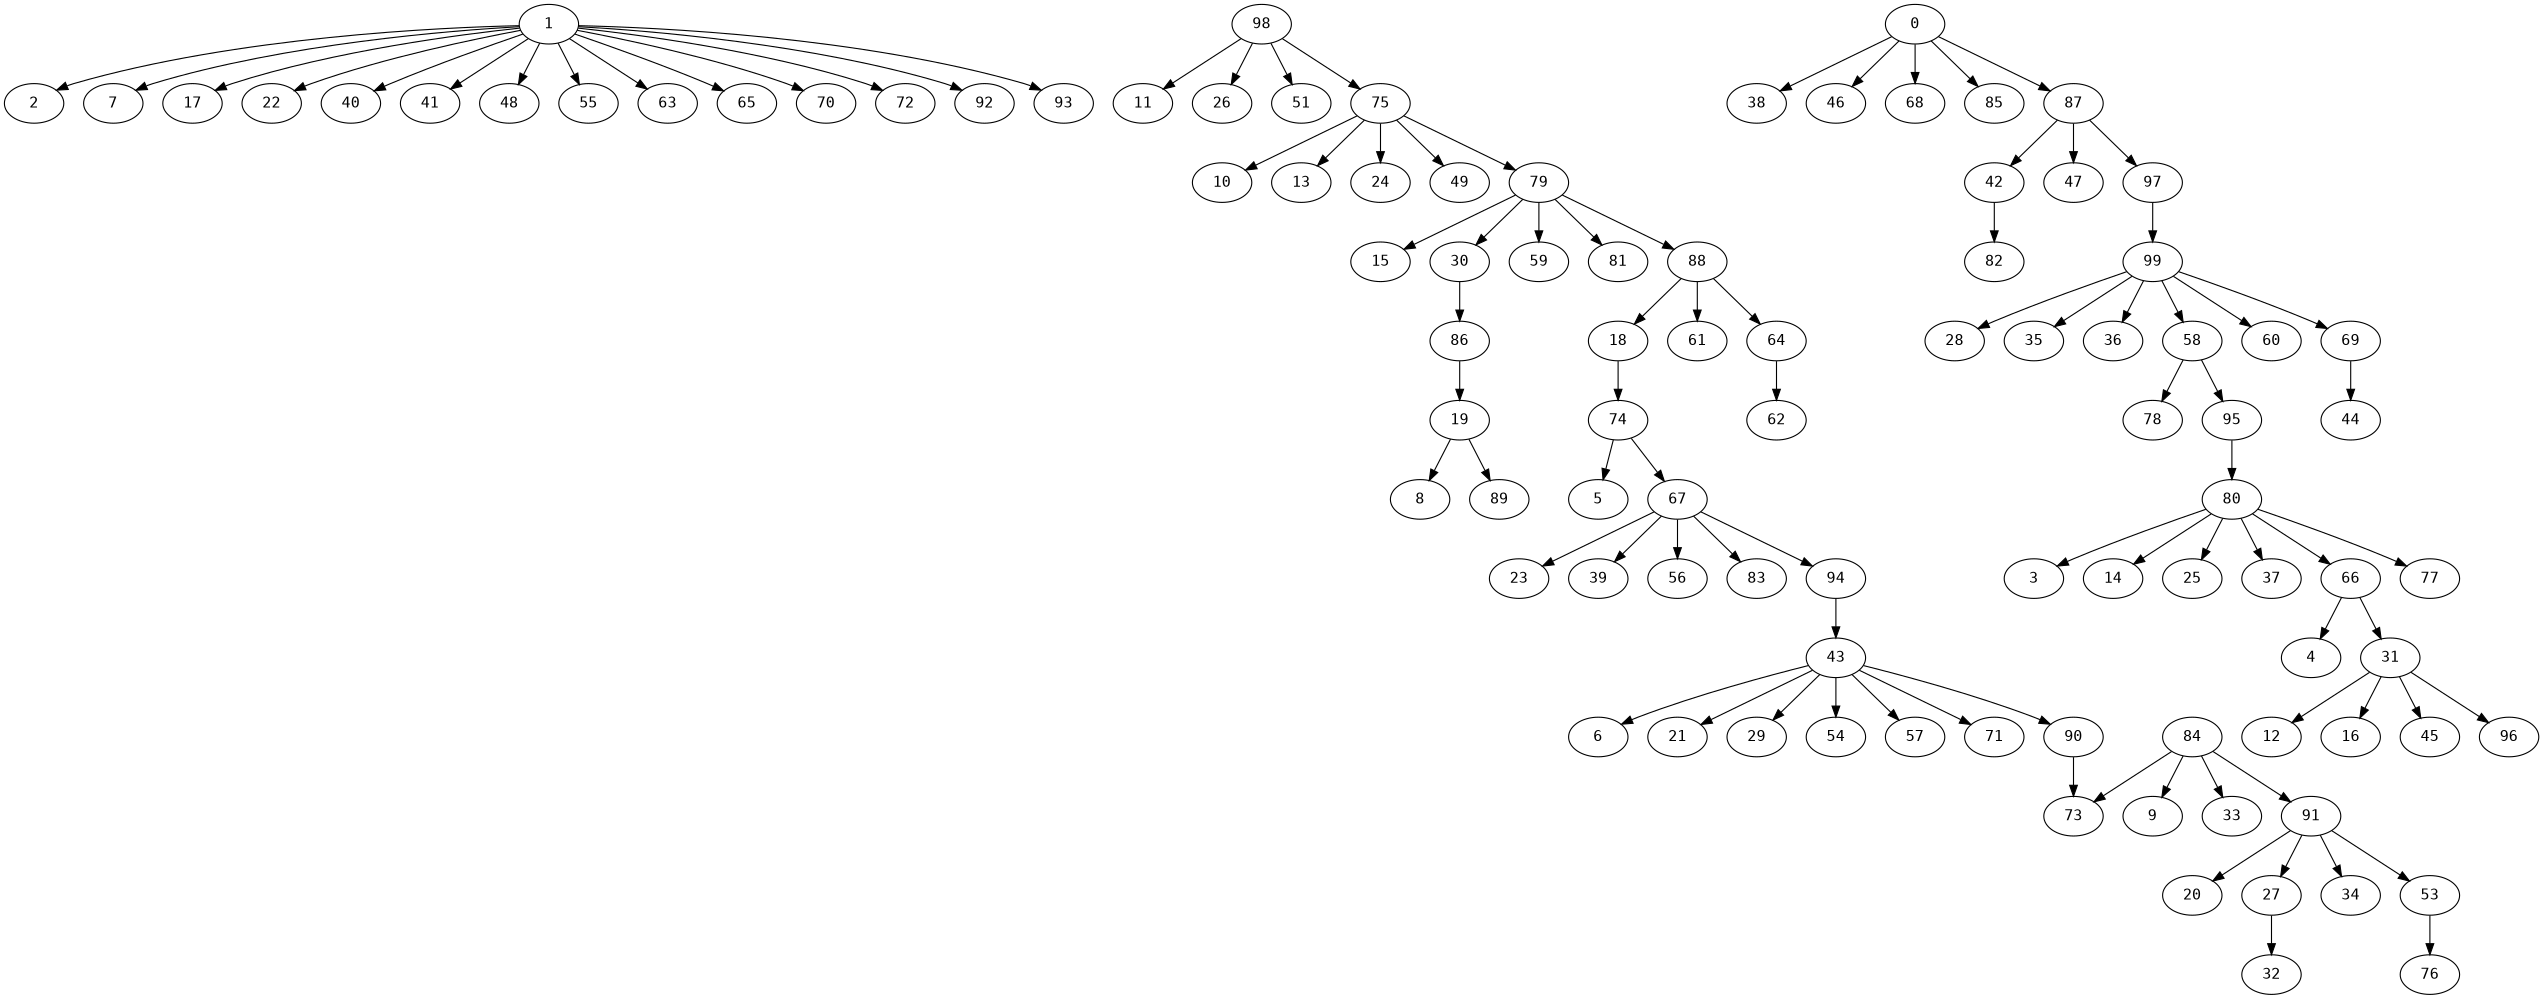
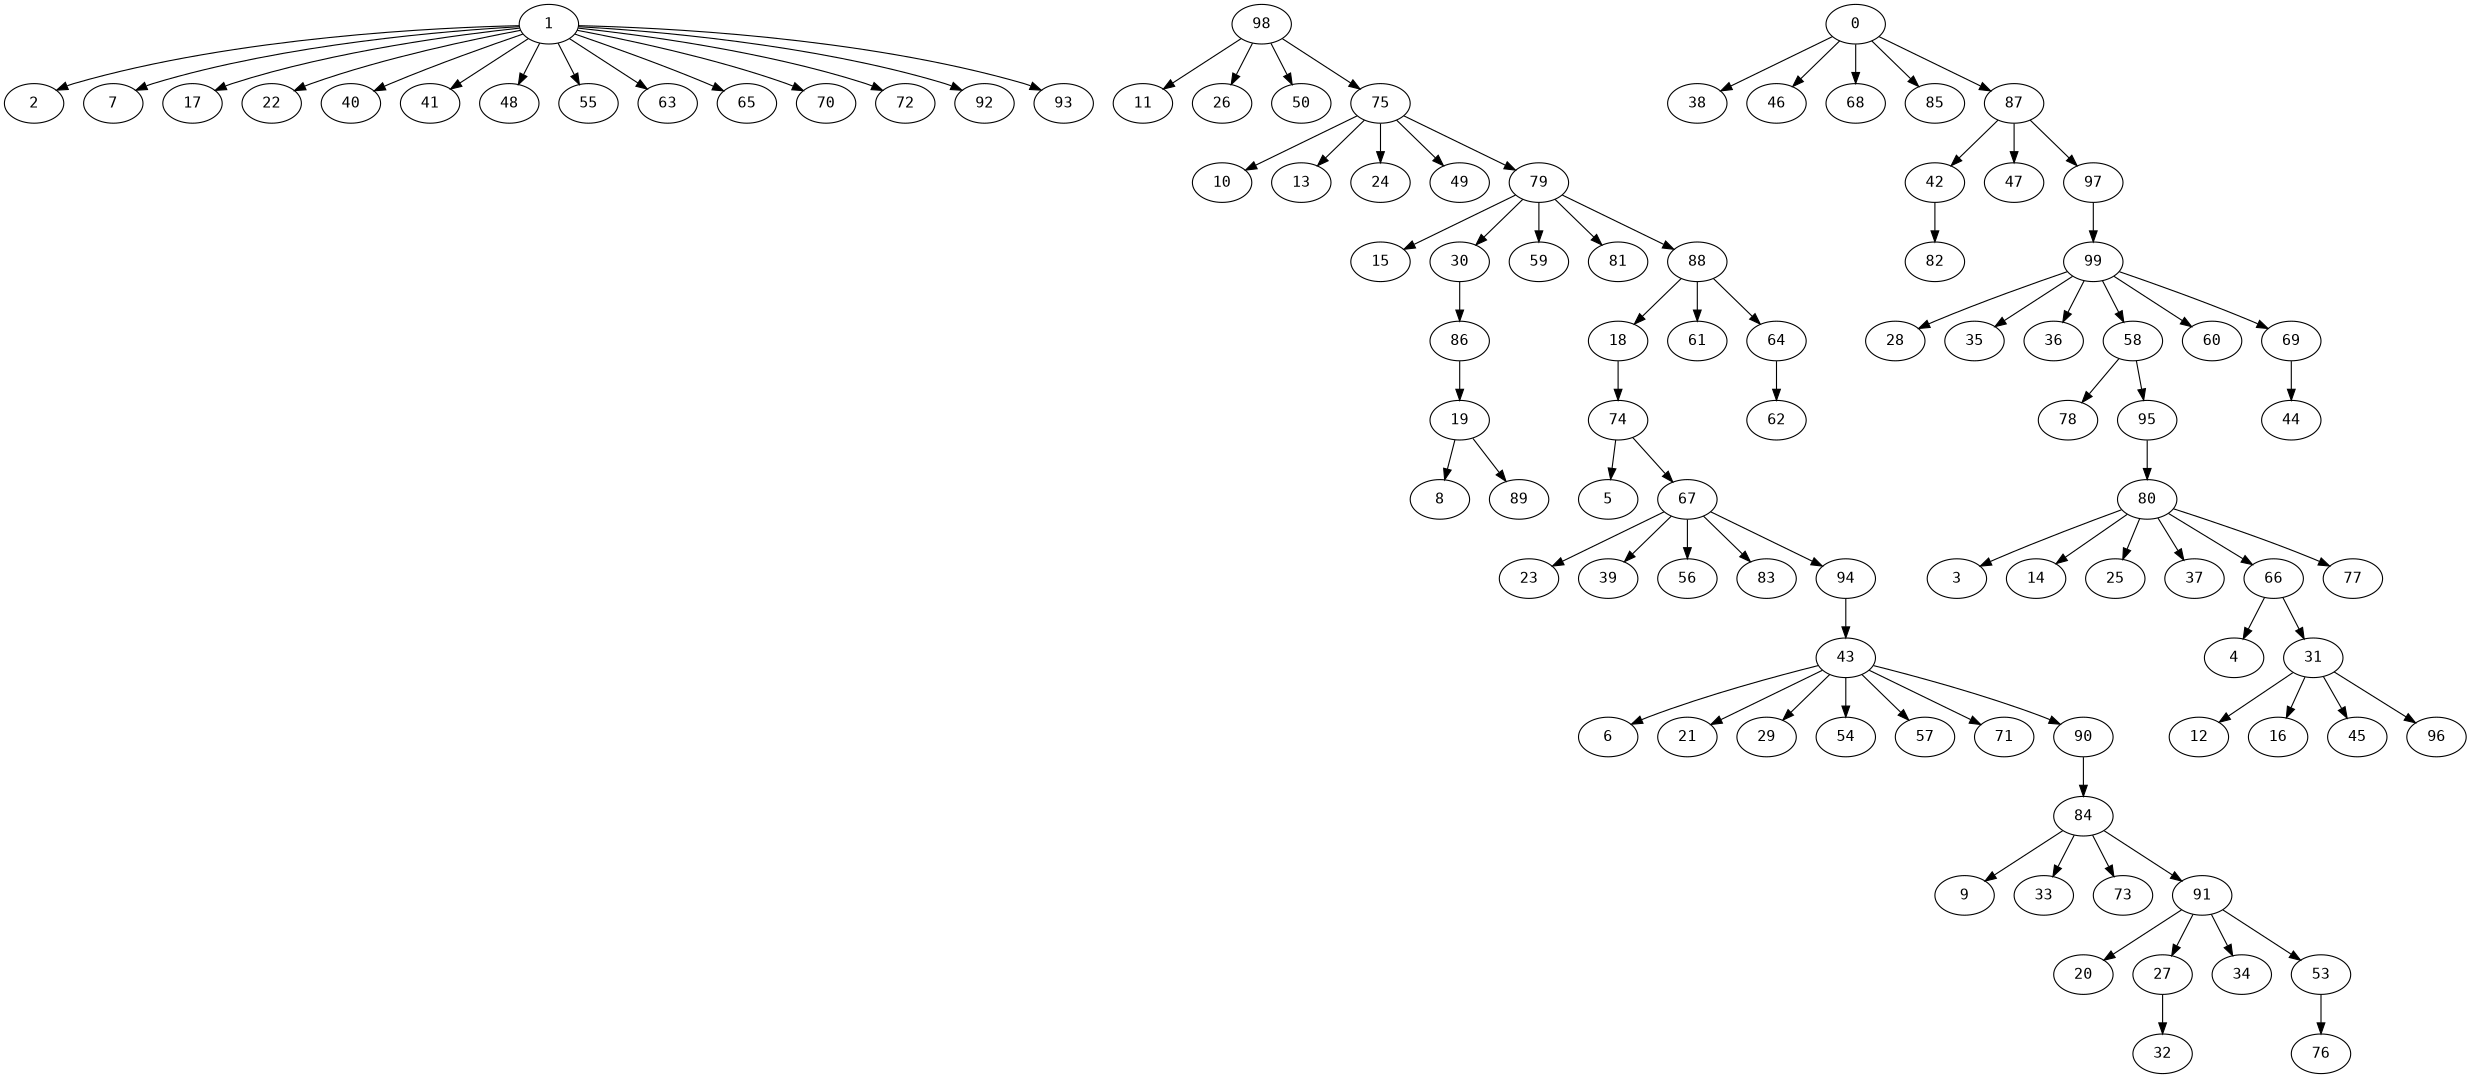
  digraph {
    fontname="DejaVu Sans Mono"
    node [fontname="DejaVu Sans Mono"]
    edge [fontname="DejaVu Sans Mono"]
    1
    2
    7
    17
    22
    40
    41
    48
    55
    63
    65
    70
    72
    92
    93
    98
    11
    26
-   51
+   51 [label=50]
    75
    10
    13
    24
    49
    79
    15
    30
    59
    81
    88
    86
    18
    61
    64
    19
    74
    62
    5
    67
    23
    39
    56
    83
    94
    43
    6
    21
    29
    54
    57
    71
    90
    84
    9
    33
    73
    91
    20
    27
    34
    53
    32
    76
    8
    89
    0
    38
    46
    68
    85
    87
    42
    47
    97
    82
    99
    28
    35
    36
    58
    60
    69
    78
    95
    44
    80
    3
    14
    25
    37
    66
    77
    4
    31
    12
    16
    45
    96
    1 -> 2
    1 -> 7
    1 -> 17
    1 -> 22
    1 -> 40
    1 -> 41
    1 -> 48
    1 -> 55
    1 -> 63
    1 -> 65
    1 -> 70
    1 -> 72
    1 -> 92
    1 -> 93
    98 -> 11
    98 -> 26
    98 -> 51
    98 -> 75
    75 -> 10
    75 -> 13
    75 -> 24
    75 -> 49
    75 -> 79
    79 -> 15
    79 -> 30
    79 -> 59
    79 -> 81
    79 -> 88
    30 -> 86
    88 -> 18
    88 -> 61
    88 -> 64
    86 -> 19
    18 -> 74
    64 -> 62
    19 -> 8
    19 -> 89
    74 -> 5
    74 -> 67
    67 -> 23
    67 -> 39
    67 -> 56
    67 -> 83
    67 -> 94
    94 -> 43
    43 -> 6
    43 -> 21
    43 -> 29
    43 -> 54
    43 -> 57
    43 -> 71
    43 -> 90
-   90 -> 73
+   90 -> 84
    84 -> 9
    84 -> 33
    84 -> 73
    84 -> 91
    91 -> 20
    91 -> 27
    91 -> 34
    91 -> 53
    27 -> 32
    53 -> 76
    0 -> 38
    0 -> 46
    0 -> 68
    0 -> 85
    0 -> 87
    87 -> 42
    87 -> 47
    87 -> 97
    42 -> 82
    97 -> 99
    99 -> 28
    99 -> 35
    99 -> 36
    99 -> 58
    99 -> 60
    99 -> 69
    58 -> 78
    58 -> 95
    69 -> 44
    95 -> 80
    80 -> 3
    80 -> 14
    80 -> 25
    80 -> 37
    80 -> 66
    80 -> 77
    66 -> 4
    66 -> 31
    31 -> 12
    31 -> 16
    31 -> 45
    31 -> 96
  }
